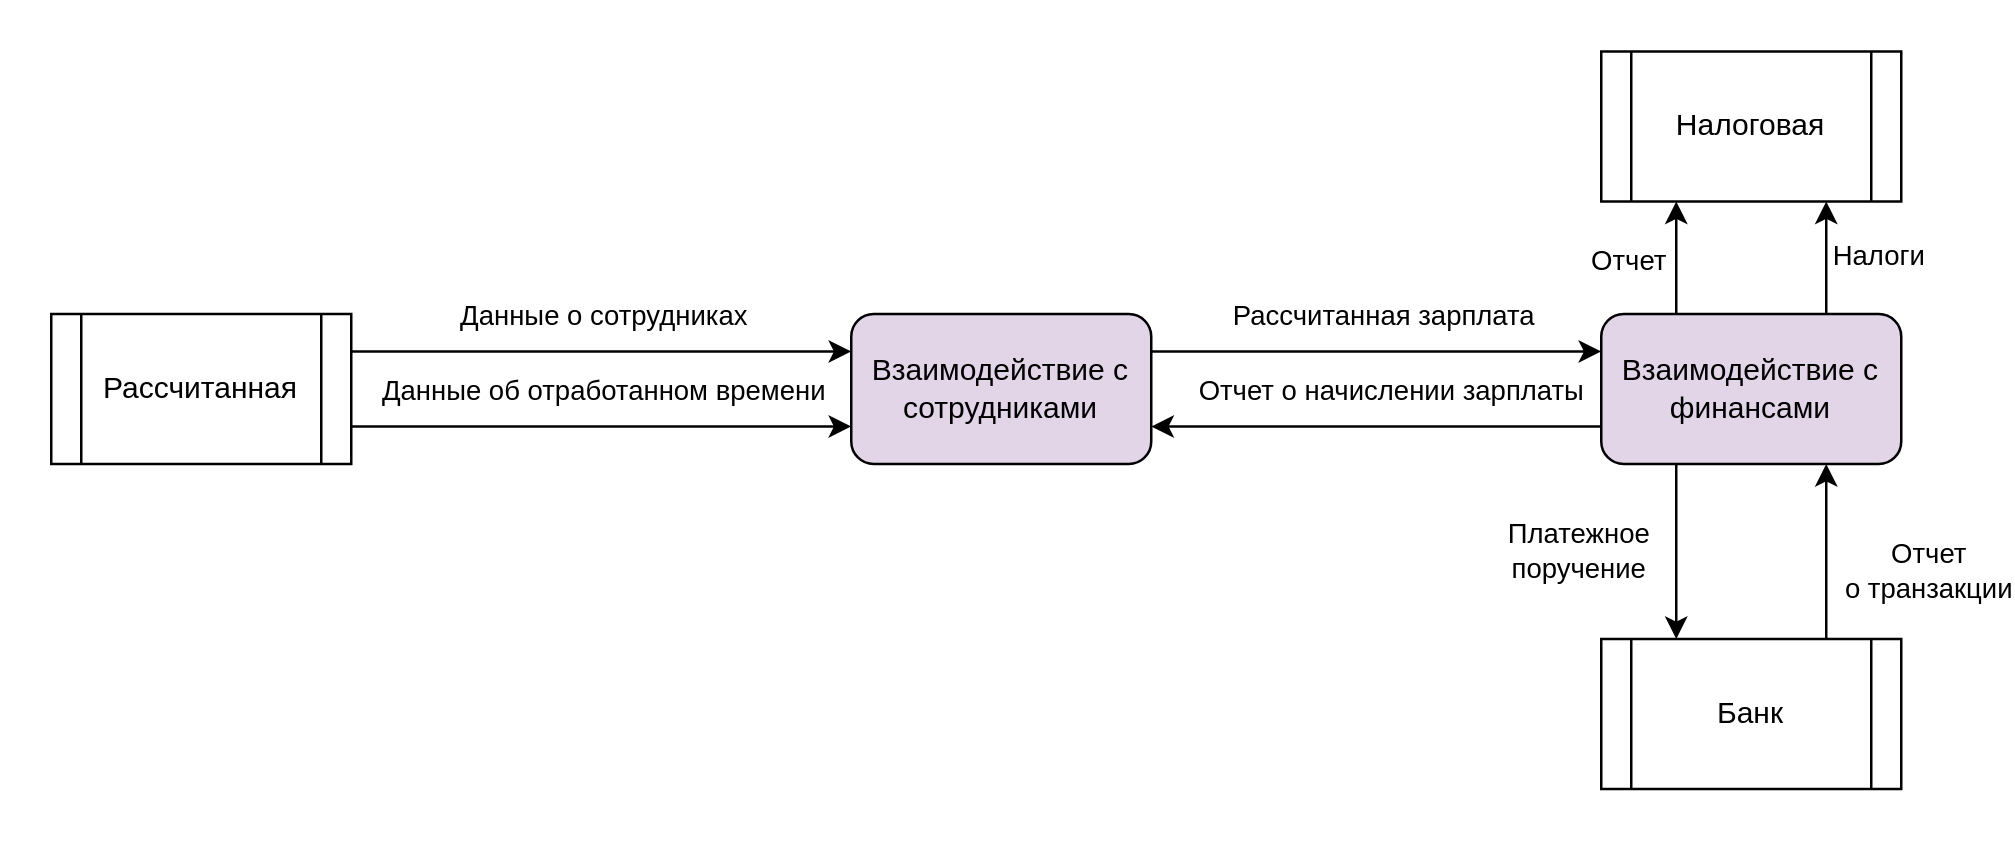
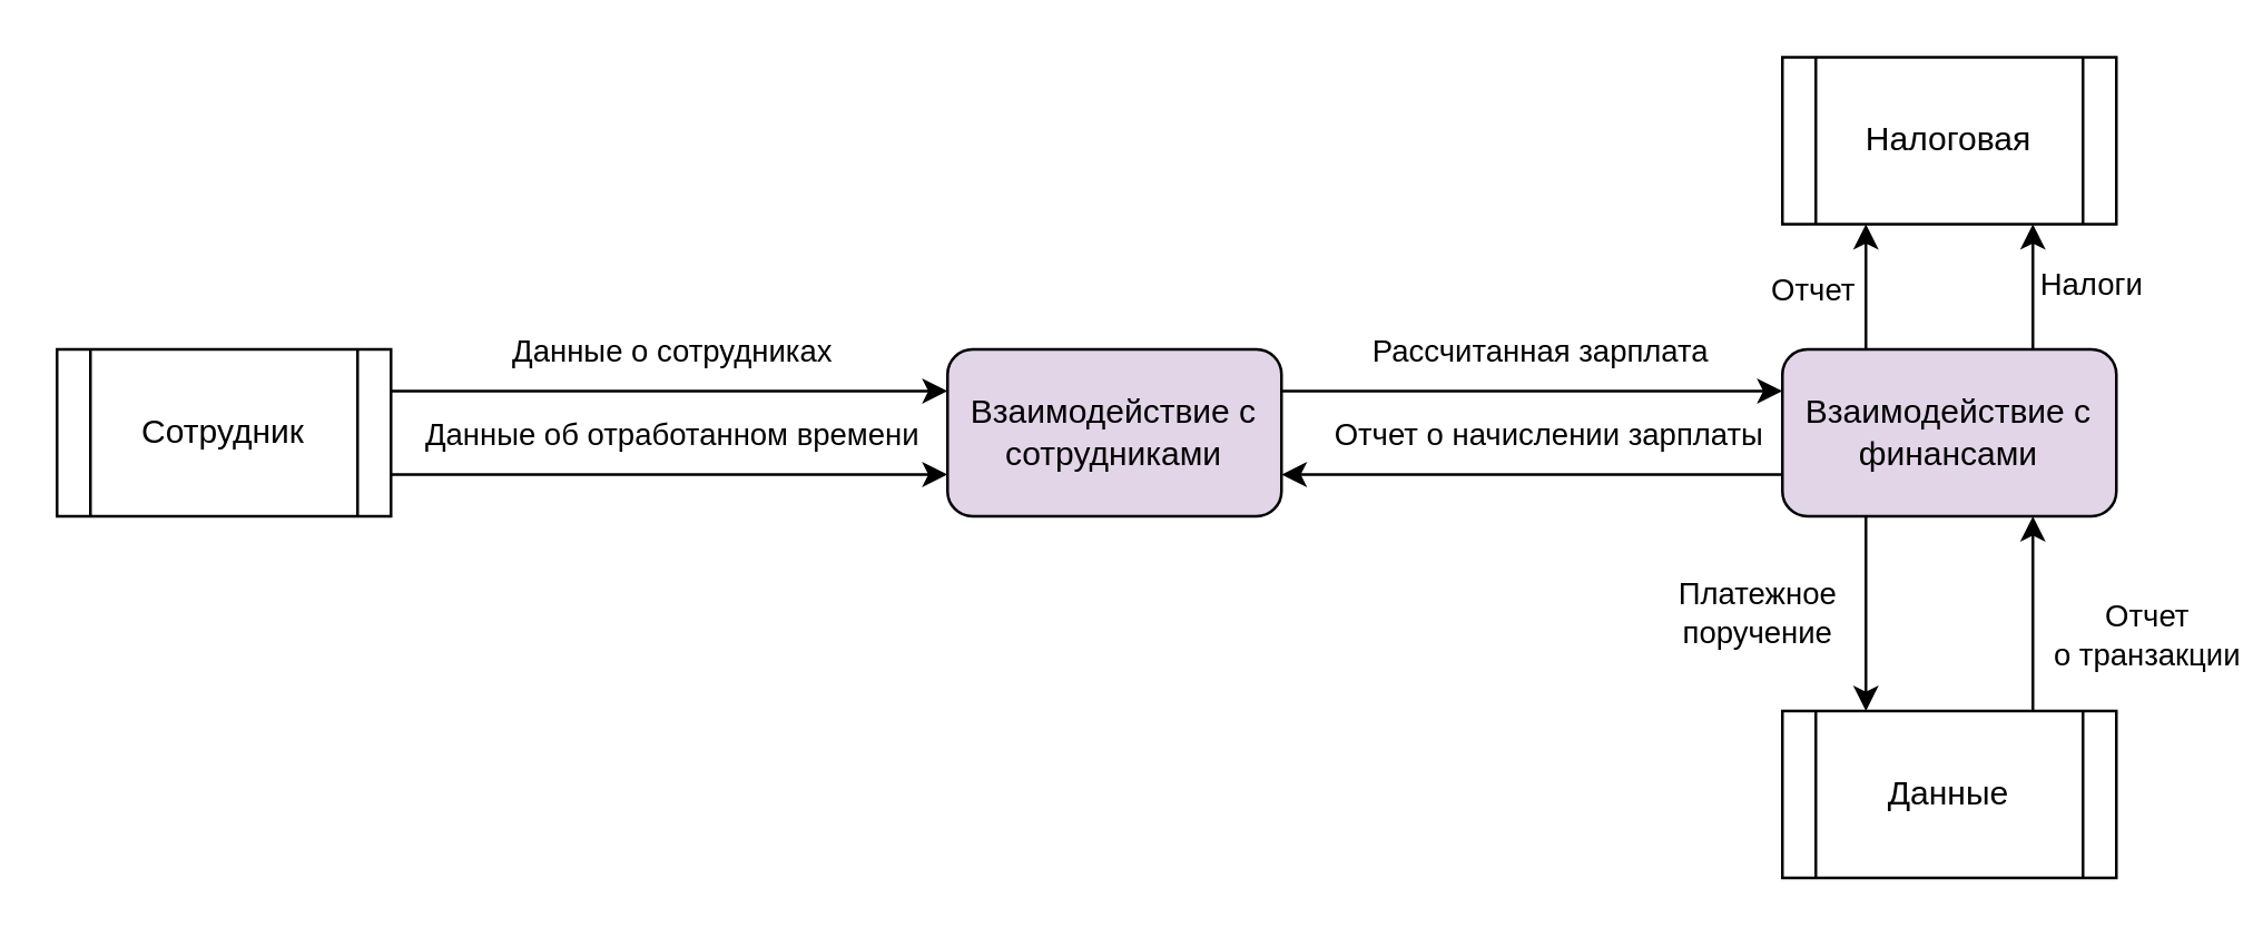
  <mxCell id="0" />
  <mxCell id="1" parent="0" />
- <mxCell id="2" value="Рассчитанная" style="shape=process;whiteSpace=wrap;html=1;backgroundOutline=1;" parent="1" vertex="1"><mxGeometry x="20" y="125" width="120" height="60" as="geometry" /></mxCell>
+ <mxCell id="2" value="Сотрудник" style="shape=process;whiteSpace=wrap;html=1;backgroundOutline=1;" parent="1" vertex="1"><mxGeometry x="20" y="125" width="120" height="60" as="geometry" /></mxCell>
  <mxCell id="3" value="Взаимодействие с сотрудниками" style="rounded=1;whiteSpace=wrap;html=1;fillColor=#e1d5e7;" parent="1" vertex="1"><mxGeometry x="340" y="125" width="120" height="60" as="geometry" /></mxCell>
  <mxCell id="4" value="Взаимодействие с финансами" style="rounded=1;whiteSpace=wrap;html=1;fillColor=#e1d5e7;" parent="1" vertex="1"><mxGeometry x="640" y="125" width="120" height="60" as="geometry" /></mxCell>
  <mxCell id="5" value="Налоговая" style="shape=process;whiteSpace=wrap;html=1;backgroundOutline=1;" parent="1" vertex="1"><mxGeometry x="640" y="20" width="120" height="60" as="geometry" /></mxCell>
- <mxCell id="6" value="Банк" style="shape=process;whiteSpace=wrap;html=1;backgroundOutline=1;" parent="1" vertex="1"><mxGeometry x="640" y="255" width="120" height="60" as="geometry" /></mxCell>
+ <mxCell id="6" value="Данные" style="shape=process;whiteSpace=wrap;html=1;backgroundOutline=1;" parent="1" vertex="1"><mxGeometry x="640" y="255" width="120" height="60" as="geometry" /></mxCell>
  <mxCell id="7" value="" style="endArrow=classic;html=1;rounded=0;exitX=1;exitY=0.25;exitDx=0;exitDy=0;entryX=0;entryY=0.25;entryDx=0;entryDy=0;" parent="1" source="2" target="3" edge="1"><mxGeometry width="50" height="50" relative="1" as="geometry"><mxPoint x="200" y="155" as="sourcePoint" /><mxPoint x="250" y="105" as="targetPoint" /></mxGeometry></mxCell>
  <mxCell id="8" value="Данные о сотрудниках" style="edgeLabel;html=1;align=center;verticalAlign=middle;resizable=0;points=[];" parent="7" vertex="1" connectable="0"><mxGeometry x="0.058" y="3" relative="1" as="geometry"><mxPoint x="-6" y="-12" as="offset" /></mxGeometry></mxCell>
  <mxCell id="9" value="" style="endArrow=classic;html=1;rounded=0;exitX=1;exitY=0.75;exitDx=0;exitDy=0;entryX=0;entryY=0.75;entryDx=0;entryDy=0;" parent="1" source="2" target="3" edge="1"><mxGeometry width="50" height="50" relative="1" as="geometry"><mxPoint x="180" y="215" as="sourcePoint" /><mxPoint x="230" y="165" as="targetPoint" /></mxGeometry></mxCell>
  <mxCell id="10" value="Данные об отработанном времени" style="edgeLabel;html=1;align=center;verticalAlign=middle;resizable=0;points=[];" parent="9" vertex="1" connectable="0"><mxGeometry x="-0.2" relative="1" as="geometry"><mxPoint x="20" y="-15" as="offset" /></mxGeometry></mxCell>
  <mxCell id="11" value="" style="endArrow=classic;html=1;rounded=0;exitX=1;exitY=0.25;exitDx=0;exitDy=0;entryX=0;entryY=0.25;entryDx=0;entryDy=0;" parent="1" source="3" target="4" edge="1"><mxGeometry width="50" height="50" relative="1" as="geometry"><mxPoint x="480" y="235" as="sourcePoint" /><mxPoint x="530" y="185" as="targetPoint" /></mxGeometry></mxCell>
  <mxCell id="12" value="Рассчитанная зарплата" style="edgeLabel;html=1;align=center;verticalAlign=middle;resizable=0;points=[];" parent="11" vertex="1" connectable="0"><mxGeometry x="-0.2" y="-4" relative="1" as="geometry"><mxPoint x="20" y="-19" as="offset" /></mxGeometry></mxCell>
  <mxCell id="13" value="" style="endArrow=classic;html=1;rounded=0;exitX=0;exitY=0.75;exitDx=0;exitDy=0;entryX=1;entryY=0.75;entryDx=0;entryDy=0;" parent="1" source="4" target="3" edge="1"><mxGeometry width="50" height="50" relative="1" as="geometry"><mxPoint x="390" y="315" as="sourcePoint" /><mxPoint x="440" y="265" as="targetPoint" /></mxGeometry></mxCell>
  <mxCell id="14" value="Отчет о начислении зарплаты" style="edgeLabel;html=1;align=center;verticalAlign=middle;resizable=0;points=[];" parent="13" vertex="1" connectable="0"><mxGeometry x="0.107" y="1" relative="1" as="geometry"><mxPoint x="15" y="-16" as="offset" /></mxGeometry></mxCell>
  <mxCell id="15" value="" style="endArrow=classic;html=1;rounded=0;exitX=0.25;exitY=1;exitDx=0;exitDy=0;entryX=0.25;entryY=0;entryDx=0;entryDy=0;" parent="1" source="4" target="6" edge="1"><mxGeometry width="50" height="50" relative="1" as="geometry"><mxPoint x="330" y="305" as="sourcePoint" /><mxPoint x="380" y="255" as="targetPoint" /></mxGeometry></mxCell>
  <mxCell id="16" value="Платежное&lt;br&gt;поручение" style="edgeLabel;html=1;align=center;verticalAlign=middle;resizable=0;points=[];" parent="15" vertex="1" connectable="0"><mxGeometry x="-0.022" y="3" relative="1" as="geometry"><mxPoint x="-43" as="offset" /></mxGeometry></mxCell>
  <mxCell id="17" value="" style="endArrow=classic;html=1;rounded=0;exitX=0.75;exitY=0;exitDx=0;exitDy=0;entryX=0.75;entryY=1;entryDx=0;entryDy=0;" parent="1" source="6" target="4" edge="1"><mxGeometry width="50" height="50" relative="1" as="geometry"><mxPoint x="740" y="275" as="sourcePoint" /><mxPoint x="790" y="225" as="targetPoint" /></mxGeometry></mxCell>
  <mxCell id="18" value="Отчет &lt;br&gt;о транзакции" style="edgeLabel;html=1;align=center;verticalAlign=middle;resizable=0;points=[];" parent="17" vertex="1" connectable="0"><mxGeometry x="-0.2" y="-4" relative="1" as="geometry"><mxPoint x="36" as="offset" /></mxGeometry></mxCell>
  <mxCell id="19" value="" style="endArrow=classic;html=1;rounded=0;entryX=0.25;entryY=1;entryDx=0;entryDy=0;exitX=0.25;exitY=0;exitDx=0;exitDy=0;" parent="1" source="4" target="5" edge="1"><mxGeometry width="50" height="50" relative="1" as="geometry"><mxPoint x="510" y="315" as="sourcePoint" /><mxPoint x="560" y="265" as="targetPoint" /></mxGeometry></mxCell>
  <mxCell id="20" value="Отчет" style="edgeLabel;html=1;align=center;verticalAlign=middle;resizable=0;points=[];" parent="19" vertex="1" connectable="0"><mxGeometry x="0.1" relative="1" as="geometry"><mxPoint x="-20" y="3" as="offset" /></mxGeometry></mxCell>
  <mxCell id="21" value="" style="endArrow=classic;html=1;rounded=0;exitX=0.75;exitY=0;exitDx=0;exitDy=0;entryX=0.75;entryY=1;entryDx=0;entryDy=0;" parent="1" source="4" target="5" edge="1"><mxGeometry width="50" height="50" relative="1" as="geometry"><mxPoint x="810" y="125" as="sourcePoint" /><mxPoint x="860" y="75" as="targetPoint" /></mxGeometry></mxCell>
  <mxCell id="22" value="Налоги" style="edgeLabel;html=1;align=center;verticalAlign=middle;resizable=0;points=[];" parent="21" vertex="1" connectable="0"><mxGeometry x="0.067" relative="1" as="geometry"><mxPoint x="20" as="offset" /></mxGeometry></mxCell>
